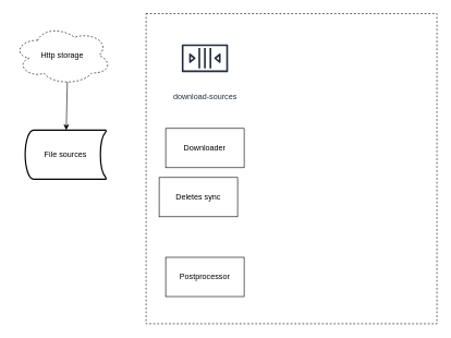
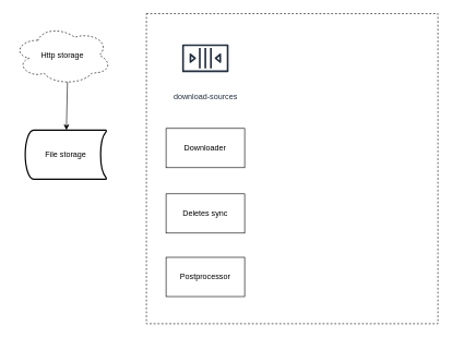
  <mxCell id="0" />
  <mxCell id="1" parent="0" />
  <mxCell id="2" value="" style="rounded=0;whiteSpace=wrap;html=1;dashed=1;" parent="1" vertex="1"><mxGeometry x="223" y="20" width="445" height="474" as="geometry" /></mxCell>
  <mxCell id="3" value="Downloader" style="rounded=0;whiteSpace=wrap;html=1;" parent="1" vertex="1"><mxGeometry x="253" y="195.5" width="120" height="60" as="geometry" /></mxCell>
  <mxCell id="4" value="Http storage" style="ellipse;shape=cloud;whiteSpace=wrap;html=1;dashed=1;" parent="1" vertex="1"><mxGeometry x="20" y="38" width="150" height="91" as="geometry" /></mxCell>
- <mxCell id="5" value="Deletes sync" style="rounded=0;whiteSpace=wrap;html=1;" parent="1" vertex="1"><mxGeometry x="243" y="270.5" width="120" height="60" as="geometry" /></mxCell>
+ <mxCell id="5" value="Deletes sync" style="rounded=0;whiteSpace=wrap;html=1;" parent="1" vertex="1"><mxGeometry x="253" y="295.5" width="120" height="60" as="geometry" /></mxCell>
  <mxCell id="6" value="Postprocessor" style="rounded=0;whiteSpace=wrap;html=1;" parent="1" vertex="1"><mxGeometry x="253" y="392.5" width="120" height="60" as="geometry" /></mxCell>
  <mxCell id="7" value="" style="endArrow=classic;html=1;rounded=0;exitX=0.55;exitY=0.95;exitDx=0;exitDy=0;exitPerimeter=0;" edge="1" parent="1" source="4" target="8"><mxGeometry width="50" height="50" relative="1" as="geometry"><mxPoint x="55" y="358" as="sourcePoint" /><mxPoint x="111" y="196" as="targetPoint" /></mxGeometry></mxCell>
- <mxCell id="8" value="File sources" style="strokeWidth=2;html=1;shape=mxgraph.flowchart.stored_data;whiteSpace=wrap;" vertex="1" parent="1"><mxGeometry x="38" y="198" width="124" height="75" as="geometry" /></mxCell>
+ <mxCell id="8" value="File storage" style="strokeWidth=2;html=1;shape=mxgraph.flowchart.stored_data;whiteSpace=wrap;" vertex="1" parent="1"><mxGeometry x="38" y="198" width="124" height="75" as="geometry" /></mxCell>
  <mxCell id="9" value="download-sources" style="sketch=0;outlineConnect=0;fontColor=#232F3E;gradientColor=none;strokeColor=#232F3E;fillColor=#ffffff;dashed=0;verticalLabelPosition=bottom;verticalAlign=top;align=center;html=1;fontSize=12;fontStyle=0;aspect=fixed;shape=mxgraph.aws4.resourceIcon;resIcon=mxgraph.aws4.queue;" vertex="1" parent="1"><mxGeometry x="268.75" y="44" width="88.5" height="88.5" as="geometry" /></mxCell>
